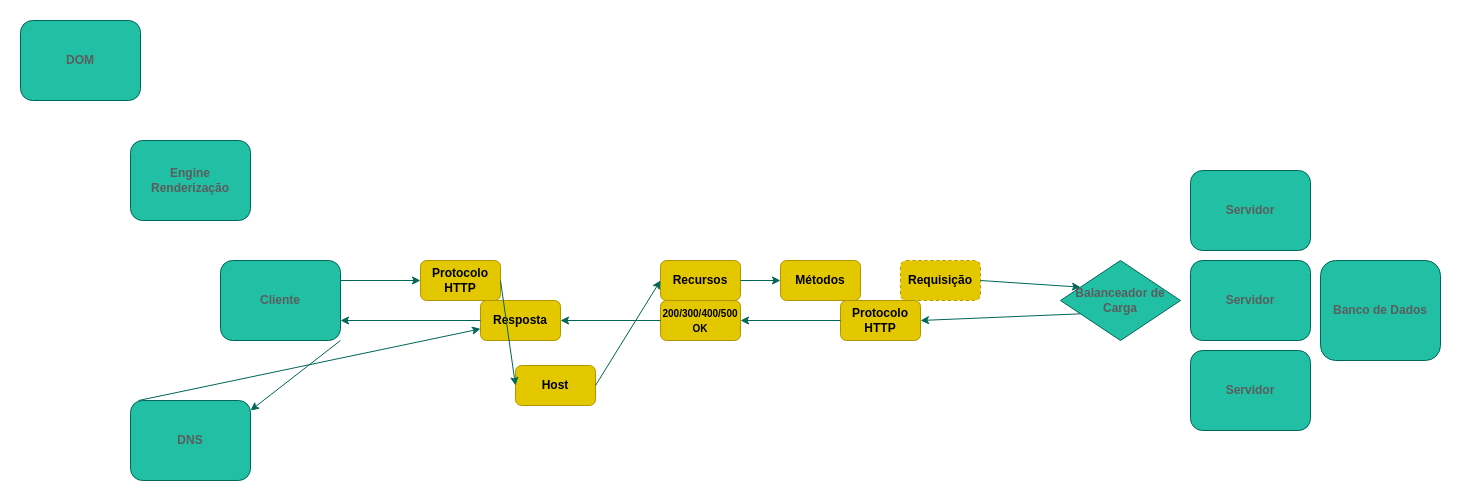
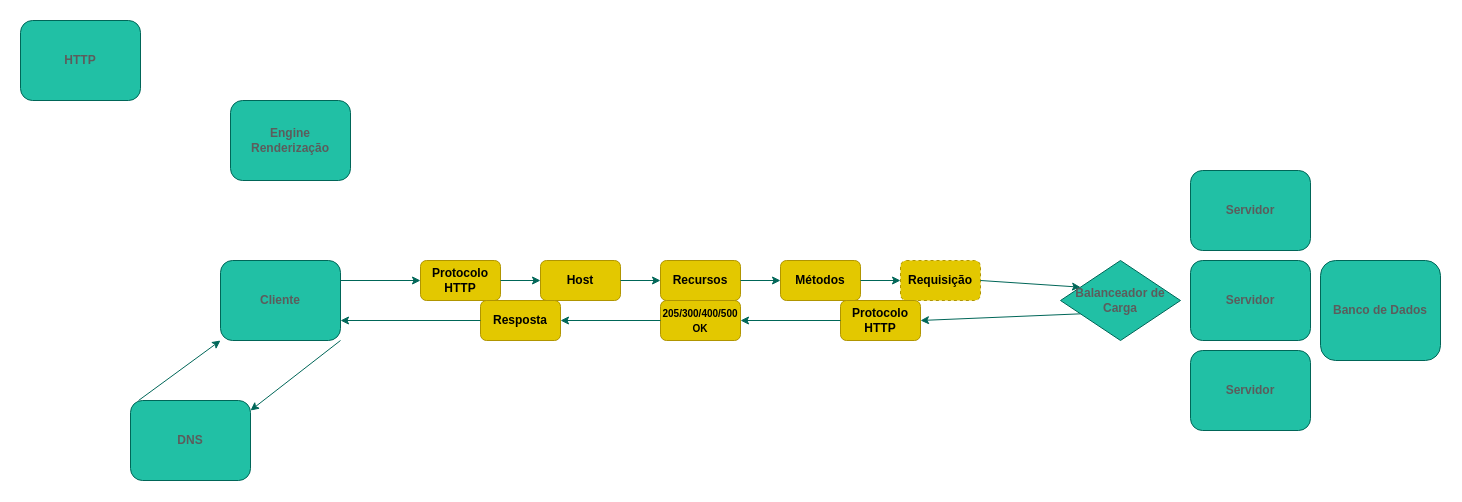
  <mxCell id="0" />
  <mxCell id="1" parent="0" />
  <mxCell id="2" value="Cliente" style="rounded=1;whiteSpace=wrap;html=1;fillColor=#21C0A5;strokeColor=#006658;fontColor=#5C5C5C;fontStyle=1" parent="1" vertex="1"><mxGeometry x="220" y="260" width="120" height="80" as="geometry" /></mxCell>
- <mxCell id="3" value="Engine Renderização" style="rounded=1;whiteSpace=wrap;html=1;fillColor=#21C0A5;strokeColor=#006658;fontColor=#5C5C5C;fontStyle=1" parent="1" vertex="1"><mxGeometry x="130" y="140" width="120" height="80" as="geometry" /></mxCell>
+ <mxCell id="3" value="Engine Renderização" style="rounded=1;whiteSpace=wrap;html=1;fillColor=#21C0A5;strokeColor=#006658;fontColor=#5C5C5C;fontStyle=1" parent="1" vertex="1"><mxGeometry x="230" y="100" width="120" height="80" as="geometry" /></mxCell>
  <mxCell id="4" value="DNS" style="rounded=1;whiteSpace=wrap;html=1;fillColor=#21C0A5;strokeColor=#006658;fontColor=#5C5C5C;fontStyle=1" parent="1" vertex="1"><mxGeometry x="130" y="400" width="120" height="80" as="geometry" /></mxCell>
- <mxCell id="5" value="DOM" style="rounded=1;whiteSpace=wrap;html=1;fillColor=#21C0A5;strokeColor=#006658;fontColor=#5C5C5C;fontStyle=1" parent="1" vertex="1"><mxGeometry x="20" y="20" width="120" height="80" as="geometry" /></mxCell>
+ <mxCell id="5" value="HTTP" style="rounded=1;whiteSpace=wrap;html=1;fillColor=#21C0A5;strokeColor=#006658;fontColor=#5C5C5C;fontStyle=1" parent="1" vertex="1"><mxGeometry x="20" y="20" width="120" height="80" as="geometry" /></mxCell>
  <mxCell id="6" value="Protocolo HTTP" style="rounded=1;whiteSpace=wrap;html=1;fillColor=#e3c800;strokeColor=#B09500;fontStyle=1" parent="1" vertex="1"><mxGeometry x="420" y="260" width="80" height="40" as="geometry" /></mxCell>
- <mxCell id="7" value="Host" style="rounded=1;whiteSpace=wrap;html=1;fillColor=#e3c800;strokeColor=#B09500;fontStyle=1" parent="1" vertex="1"><mxGeometry x="515" y="365" width="80" height="40" as="geometry" /></mxCell>
+ <mxCell id="7" value="Host" style="rounded=1;whiteSpace=wrap;html=1;fillColor=#e3c800;strokeColor=#B09500;fontStyle=1" parent="1" vertex="1"><mxGeometry y="260" width="80" height="40" as="geometry" x="540" /></mxCell>
  <mxCell id="8" value="Recursos" style="rounded=1;whiteSpace=wrap;html=1;fillColor=#e3c800;strokeColor=#B09500;fontStyle=1" parent="1" vertex="1"><mxGeometry x="660" y="260" width="80" height="40" as="geometry" /></mxCell>
  <mxCell id="9" value="Métodos" style="rounded=1;whiteSpace=wrap;html=1;fillColor=#e3c800;strokeColor=#B09500;fontStyle=1" parent="1" vertex="1"><mxGeometry x="780" y="260" width="80" height="40" as="geometry" /></mxCell>
  <mxCell id="10" value="Requisição" style="rounded=1;whiteSpace=wrap;html=1;fillColor=#e3c800;strokeColor=#B09500;fontStyle=1;dashed=1;" parent="1" vertex="1"><mxGeometry x="900" y="260" width="80" height="40" as="geometry" /></mxCell>
- <mxCell id="11" value="" style="endArrow=classic;html=1;exitX=0.067;exitY=0;exitDx=0;exitDy=0;exitPerimeter=0;strokeColor=#006658;fontColor=#5C5C5C;fontStyle=1;" parent="1" source="4" target="13" edge="1"><mxGeometry width="50" height="50" relative="1" as="geometry"><mxPoint x="610" y="410" as="sourcePoint" /><mxPoint x="1010" y="200" as="targetPoint" /></mxGeometry></mxCell>
+ <mxCell id="11" value="" style="endArrow=classic;html=1;entryX=0;entryY=1;entryDx=0;entryDy=0;exitX=0.067;exitY=0;exitDx=0;exitDy=0;exitPerimeter=0;strokeColor=#006658;fontColor=#5C5C5C;fontStyle=1" parent="1" source="4" target="2" edge="1"><mxGeometry width="50" height="50" relative="1" as="geometry"><mxPoint x="610" y="410" as="sourcePoint" /><mxPoint x="1010" y="200" as="targetPoint" /></mxGeometry></mxCell>
  <mxCell id="12" value="" style="endArrow=classic;html=1;exitX=1;exitY=1;exitDx=0;exitDy=0;strokeColor=#006658;fontColor=#5C5C5C;fontStyle=1" parent="1" source="2" edge="1"><mxGeometry width="50" height="50" relative="1" as="geometry"><mxPoint x="770" y="350" as="sourcePoint" /><mxPoint x="250" y="410" as="targetPoint" /></mxGeometry></mxCell>
  <mxCell id="13" value="Resposta" style="rounded=1;whiteSpace=wrap;html=1;fillColor=#e3c800;strokeColor=#B09500;fontStyle=1" parent="1" vertex="1"><mxGeometry x="480" y="300" width="80" height="40" as="geometry" /></mxCell>
- <mxCell id="14" value="&lt;font style=&quot;font-size: 10px&quot;&gt;200/300/400/500 OK&lt;/font&gt;" style="rounded=1;whiteSpace=wrap;html=1;fillColor=#e3c800;strokeColor=#B09500;fontStyle=1" parent="1" vertex="1"><mxGeometry x="660" y="300" width="80" height="40" as="geometry" /></mxCell>
+ <mxCell id="14" value="&lt;font style=&quot;font-size: 10px&quot;&gt;205/300/400/500 OK&lt;/font&gt;" style="rounded=1;whiteSpace=wrap;html=1;fillColor=#e3c800;strokeColor=#B09500;fontStyle=1" parent="1" vertex="1"><mxGeometry x="660" y="300" width="80" height="40" as="geometry" /></mxCell>
  <mxCell id="15" value="&lt;font style=&quot;font-size: 12px&quot;&gt;Protocolo HTTP&lt;/font&gt;" style="rounded=1;whiteSpace=wrap;html=1;fillColor=#e3c800;strokeColor=#B09500;fontStyle=1" parent="1" vertex="1"><mxGeometry x="840" y="300" width="80" height="40" as="geometry" /></mxCell>
  <mxCell id="16" value="" style="endArrow=classic;html=1;exitX=1;exitY=0.25;exitDx=0;exitDy=0;entryX=0;entryY=0.5;entryDx=0;entryDy=0;strokeColor=#006658;fontColor=#5C5C5C;fontStyle=1" parent="1" source="2" target="6" edge="1"><mxGeometry width="50" height="50" relative="1" as="geometry"><mxPoint x="770" y="390" as="sourcePoint" /><mxPoint x="820" y="340" as="targetPoint" /></mxGeometry></mxCell>
  <mxCell id="17" value="" style="endArrow=classic;html=1;exitX=1;exitY=0.5;exitDx=0;exitDy=0;entryX=0;entryY=0.5;entryDx=0;entryDy=0;strokeColor=#006658;fontStyle=1" parent="1" source="6" target="7" edge="1"><mxGeometry width="50" height="50" relative="1" as="geometry"><mxPoint x="350" y="290" as="sourcePoint" /><mxPoint x="430" y="290" as="targetPoint" /></mxGeometry></mxCell>
  <mxCell id="18" value="" style="endArrow=classic;html=1;exitX=1;exitY=0.5;exitDx=0;exitDy=0;entryX=0;entryY=0.5;entryDx=0;entryDy=0;strokeColor=#006658;fontStyle=1" parent="1" source="7" target="8" edge="1"><mxGeometry width="50" height="50" relative="1" as="geometry"><mxPoint x="770" y="390" as="sourcePoint" /><mxPoint x="820" y="340" as="targetPoint" /></mxGeometry></mxCell>
  <mxCell id="19" value="" style="endArrow=classic;html=1;exitX=1;exitY=0.5;exitDx=0;exitDy=0;entryX=0;entryY=0.5;entryDx=0;entryDy=0;strokeColor=#006658;fontStyle=1" parent="1" source="8" target="9" edge="1"><mxGeometry width="50" height="50" relative="1" as="geometry"><mxPoint x="630" y="290" as="sourcePoint" /><mxPoint x="670" y="290" as="targetPoint" /></mxGeometry></mxCell>
+ <mxCell id="20" value="" style="endArrow=classic;html=1;exitX=1;exitY=0.5;exitDx=0;exitDy=0;entryX=0;entryY=0.5;entryDx=0;entryDy=0;strokeColor=#006658;fontStyle=1" parent="1" source="9" target="10" edge="1"><mxGeometry width="50" height="50" relative="1" as="geometry"><mxPoint x="750" y="290" as="sourcePoint" /><mxPoint x="790" y="290" as="targetPoint" /></mxGeometry></mxCell>
  <mxCell id="21" value="Balanceador de Carga" style="rhombus;whiteSpace=wrap;html=1;fillColor=#21C0A5;strokeColor=#006658;fontColor=#5C5C5C;fontStyle=1;" parent="1" vertex="1"><mxGeometry x="1060" y="260" width="120" height="80" as="geometry" /></mxCell>
  <mxCell id="22" value="" style="endArrow=classic;html=1;exitX=1;exitY=0.5;exitDx=0;exitDy=0;entryX=0;entryY=0.25;entryDx=0;entryDy=0;strokeColor=#006658;fontColor=#5C5C5C;fontStyle=1" parent="1" source="10" target="21" edge="1"><mxGeometry width="50" height="50" relative="1" as="geometry"><mxPoint x="350" y="290" as="sourcePoint" /><mxPoint x="430" y="290" as="targetPoint" /></mxGeometry></mxCell>
  <mxCell id="23" value="" style="endArrow=classic;html=1;exitX=0;exitY=0.75;exitDx=0;exitDy=0;entryX=1;entryY=0.5;entryDx=0;entryDy=0;strokeColor=#006658;fontColor=#5C5C5C;fontStyle=1" parent="1" source="21" target="15" edge="1"><mxGeometry width="50" height="50" relative="1" as="geometry"><mxPoint x="800" y="390" as="sourcePoint" /><mxPoint x="850" y="340" as="targetPoint" /></mxGeometry></mxCell>
  <mxCell id="24" value="" style="endArrow=classic;html=1;exitX=0;exitY=0.5;exitDx=0;exitDy=0;entryX=1;entryY=0.5;entryDx=0;entryDy=0;strokeColor=#006658;fontStyle=1" parent="1" source="15" target="14" edge="1"><mxGeometry width="50" height="50" relative="1" as="geometry"><mxPoint x="800" y="390" as="sourcePoint" /><mxPoint x="850" y="340" as="targetPoint" /></mxGeometry></mxCell>
  <mxCell id="25" value="" style="endArrow=classic;html=1;exitX=0;exitY=0.5;exitDx=0;exitDy=0;entryX=1;entryY=0.5;entryDx=0;entryDy=0;strokeColor=#006658;fontStyle=1" parent="1" source="14" target="13" edge="1"><mxGeometry width="50" height="50" relative="1" as="geometry"><mxPoint x="850" y="330" as="sourcePoint" /><mxPoint x="750" y="330" as="targetPoint" /></mxGeometry></mxCell>
  <mxCell id="26" value="" style="endArrow=classic;html=1;exitX=0;exitY=0.5;exitDx=0;exitDy=0;entryX=1;entryY=0.75;entryDx=0;entryDy=0;strokeColor=#006658;fontColor=#5C5C5C;fontStyle=1" parent="1" source="13" target="2" edge="1"><mxGeometry width="50" height="50" relative="1" as="geometry"><mxPoint x="670" y="330" as="sourcePoint" /><mxPoint x="570" y="330" as="targetPoint" /></mxGeometry></mxCell>
  <mxCell id="27" value="Servidor" style="rounded=1;whiteSpace=wrap;html=1;fillColor=#21C0A5;strokeColor=#006658;fontColor=#5C5C5C;fontStyle=1" parent="1" vertex="1"><mxGeometry x="1190" y="260" width="120" height="80" as="geometry" /></mxCell>
  <mxCell id="28" value="Servidor" style="rounded=1;whiteSpace=wrap;html=1;fillColor=#21C0A5;strokeColor=#006658;fontColor=#5C5C5C;fontStyle=1" parent="1" vertex="1"><mxGeometry x="1190" y="170" width="120" height="80" as="geometry" /></mxCell>
  <mxCell id="29" value="Servidor" style="rounded=1;whiteSpace=wrap;html=1;fillColor=#21C0A5;strokeColor=#006658;fontColor=#5C5C5C;fontStyle=1" parent="1" vertex="1"><mxGeometry x="1190" y="350" width="120" height="80" as="geometry" /></mxCell>
  <mxCell id="30" value="Banco de Dados" style="rounded=1;whiteSpace=wrap;html=1;fillColor=#21C0A5;strokeColor=#006658;fontColor=#5C5C5C;fontStyle=1" parent="1" vertex="1"><mxGeometry x="1320" y="260" width="120" height="100" as="geometry" /></mxCell>
